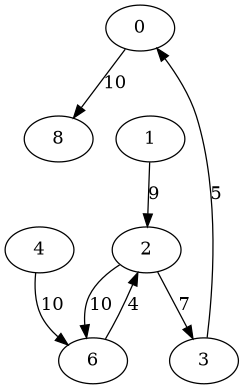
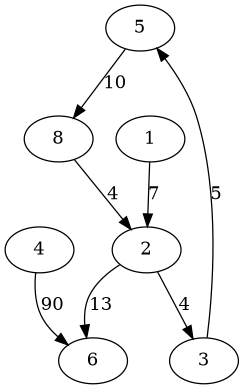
  digraph {
-   5 [label=0]
+   5
    8
    4
    6
    2
    3
    1
    5 -> 8 [label=10]
-   4 -> 6 [label=10]
-   6 -> 2 [label=4]
-   2 -> 6 [label=10]
-   2 -> 3 [label=7]
+   4 -> 6 [label=90]
+   8 -> 2 [label=4]
+   2 -> 6 [label=13]
+   2 -> 3 [label=4]
    3 -> 5 [label=5]
-   1 -> 2 [label=9]
+   1 -> 2 [label=7]
  }
